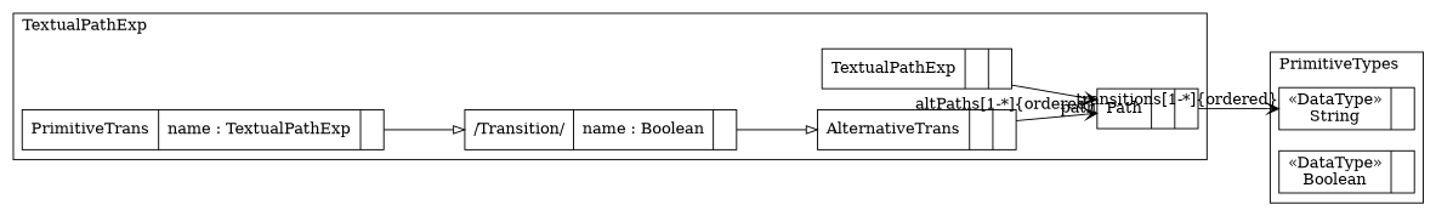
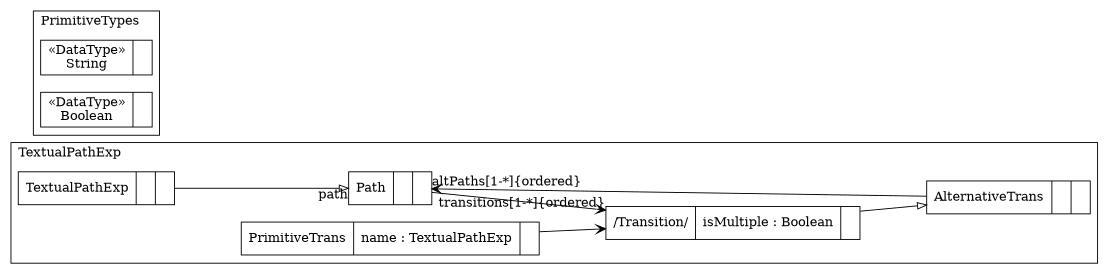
  digraph {
    compound=true
    labeljust=l
    labelloc=t
    nodeSep=0.75
    rankdir=LR
    node [shape=record]
    edge [arrowhead=vee arrowtail=diamond constraint=true group=Transition minlen=2]
    n1 [label="{TextualPathExp| | }"]
    n2 [label="{Path| | }"]
-   n3 [label="{/Transition/|name : Boolean| }"]
+   n3 [label="{/Transition/|isMultiple : Boolean| }"]
    n4 [label="{AlternativeTrans| | }"]
    n5 [label="{PrimitiveTrans|name : TextualPathExp| }"]
    n6 [label="{&#171;DataType&#187;\nString|}"]
    n7 [label="{&#171;DataType&#187;\nBoolean|}"]
    subgraph cluster_1 {
      color=black
      label=TextualPathExp
      n1
      n2
      n3
      n4
      n5
    }
    subgraph cluster_2 {
      color=black
      label=PrimitiveTypes
      n6
      n7
    }
-   n1 -> n2 [group=Path headlabel=path]
-   n2 -> n6 [headlabel="transitions[1-*]{ordered}"]
+   n1 -> n2 [arrowhead=onormal group=Path headlabel=path]
+   n2 -> n3 [headlabel="transitions[1-*]{ordered}"]
    n3 -> n4 [arrowhead=onormal arrowtail=""]
    n4 -> n2 [group=Path headlabel="altPaths[1-*]{ordered}"]
-   n5 -> n3 [arrowhead=onormal arrowtail=""]
+   n5 -> n3 [arrowtail=""]
  }
